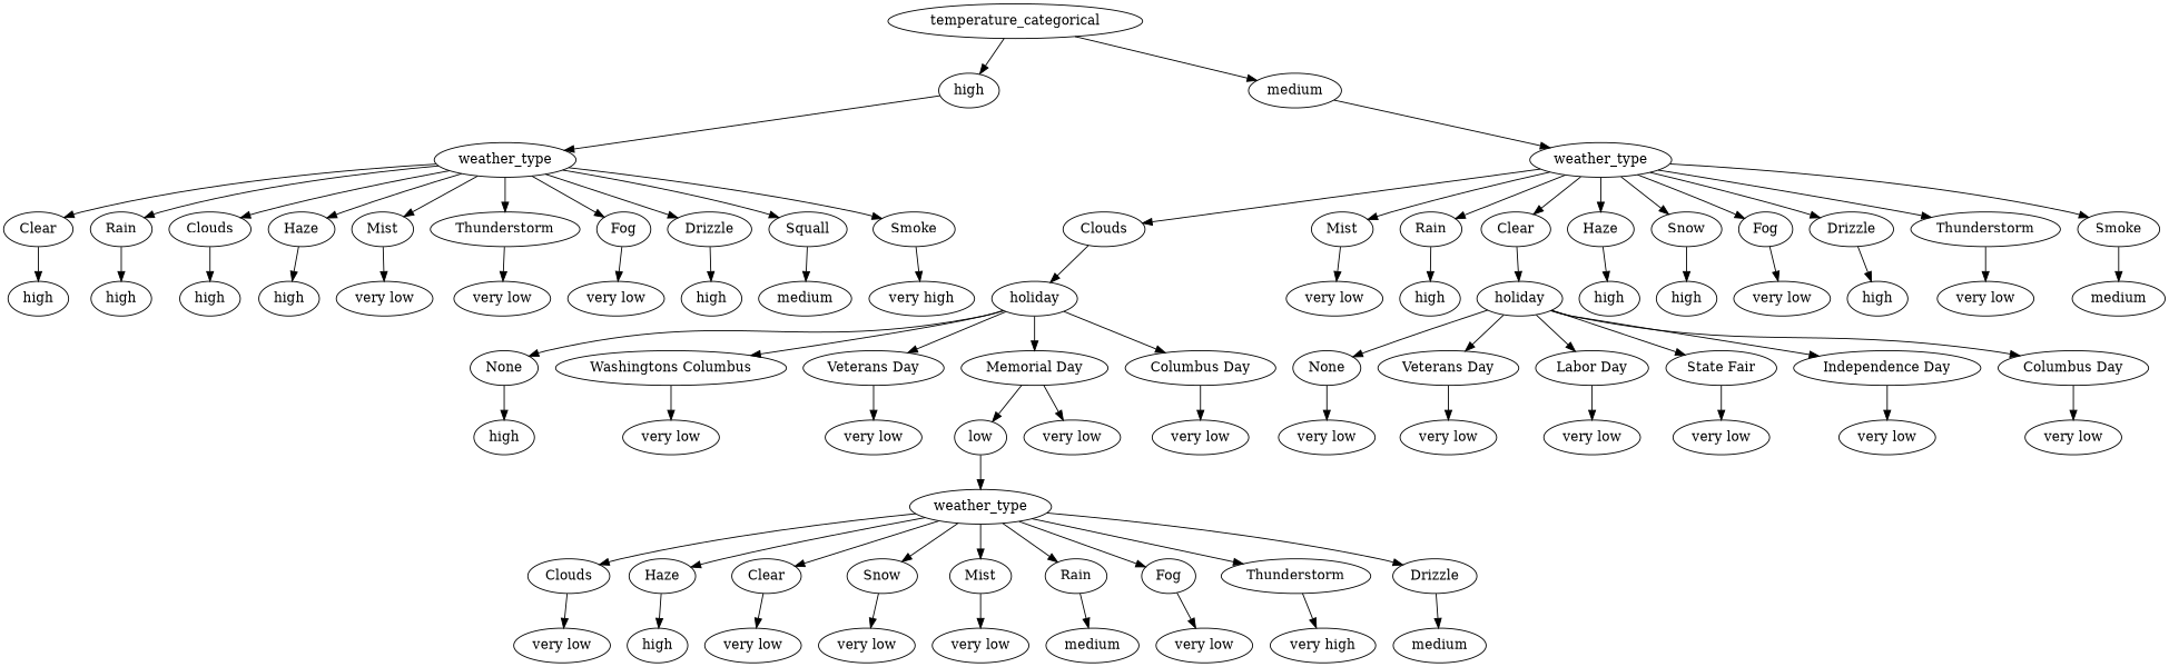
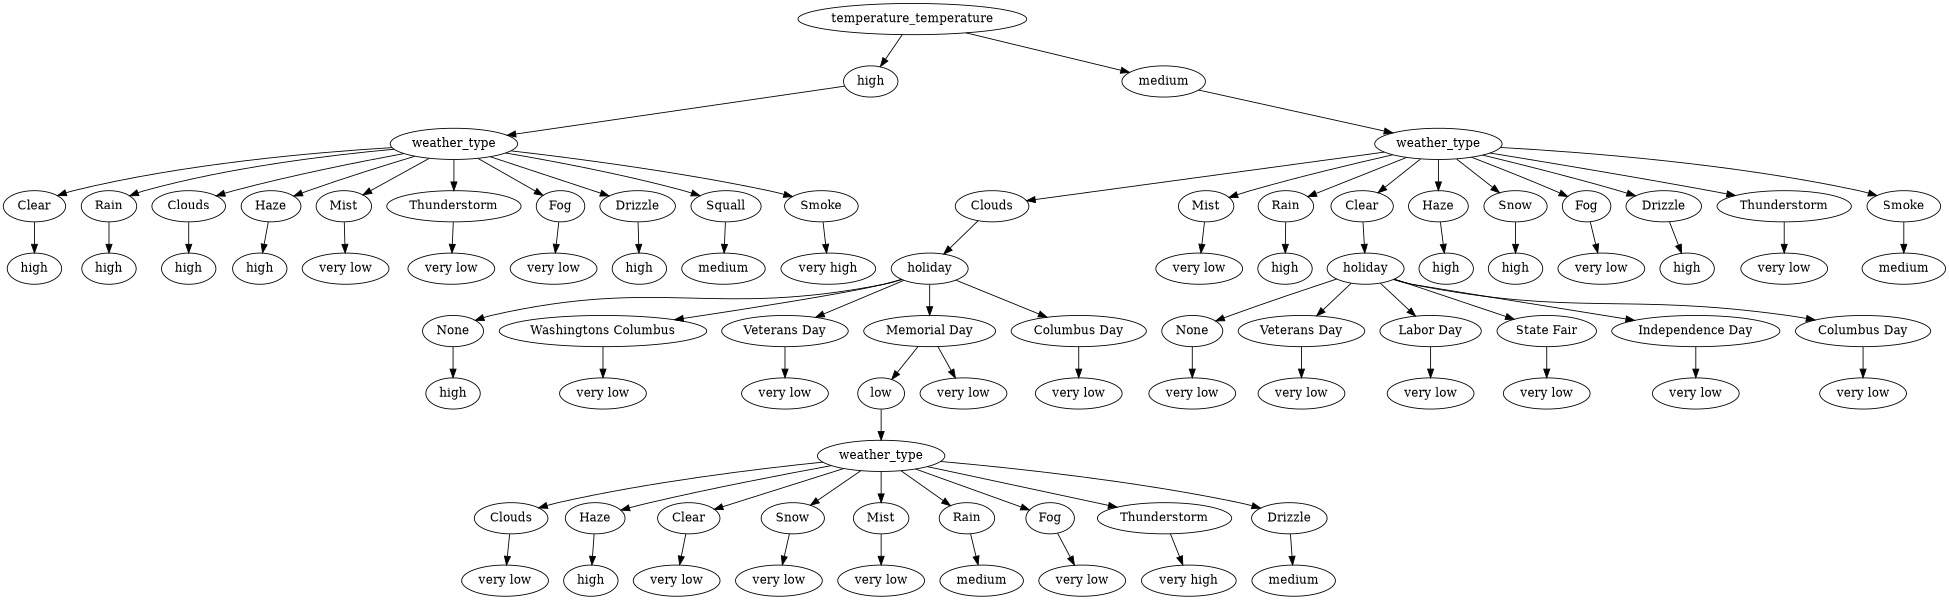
  digraph {
-   n1 [label=temperature_categorical]
+   n1 [label=temperature_temperature]
    n2 [label=high]
    n3 [label=medium]
    n4 [label=low]
    n5 [label=weather_type]
    n6 [label=weather_type]
    n7 [label=weather_type]
    n8 [label=Clouds]
    n9 [label=Haze]
    n10 [label=Clear]
    n11 [label=Snow]
    n12 [label=Mist]
    n13 [label=Rain]
    n14 [label=Fog]
    n15 [label=Thunderstorm]
    n16 [label=Drizzle]
    n17 [label="very low"]
    n18 [label=high]
    n19 [label="very low"]
    n20 [label="very low"]
    n21 [label="very low"]
    n22 [label=medium]
    n23 [label="very low"]
    n24 [label="very high"]
    n25 [label=medium]
    n26 [label=Clear]
    n27 [label=Rain]
    n28 [label=Clouds]
    n29 [label=Haze]
    n30 [label=Mist]
    n31 [label=Thunderstorm]
    n32 [label=Fog]
    n33 [label=Drizzle]
    n34 [label=Squall]
    n35 [label=Smoke]
    n36 [label=high]
    n37 [label=high]
    n38 [label=high]
    n39 [label=high]
    n40 [label="very low"]
    n41 [label="very low"]
    n42 [label="very low"]
    n43 [label=high]
    n44 [label=medium]
    n45 [label="very high"]
    n46 [label=Clouds]
    n47 [label=Mist]
    n48 [label=Rain]
    n49 [label=Clear]
    n50 [label=Haze]
    n51 [label=Snow]
    n52 [label=Fog]
    n53 [label=Drizzle]
    n54 [label=Thunderstorm]
    n55 [label=Smoke]
    n56 [label=holiday]
    n57 [label="very low"]
    n58 [label=high]
    n59 [label=holiday]
    n60 [label=high]
    n61 [label=high]
    n62 [label="very low"]
    n63 [label=high]
    n64 [label="very low"]
    n65 [label=medium]
    n66 [label=None]
    n67 [label="Washingtons Columbus"]
    n68 [label="Veterans Day"]
    n69 [label="Memorial Day"]
    n70 [label="Columbus Day"]
    n71 [label=high]
    n72 [label="very low"]
    n73 [label="very low"]
    n74 [label="very low"]
    n75 [label="very low"]
    n76 [label=None]
    n77 [label="Veterans Day"]
    n78 [label="Labor Day"]
    n79 [label="State Fair"]
    n80 [label="Independence Day"]
    n81 [label="Columbus Day"]
    n82 [label="very low"]
    n83 [label="very low"]
    n84 [label="very low"]
    n85 [label="very low"]
    n86 [label="very low"]
    n87 [label="very low"]
    n1 -> n2
    n1 -> n3
    n2 -> n6
    n3 -> n7
    n4 -> n5
    n5 -> n8
    n5 -> n9
    n5 -> n10
    n5 -> n11
    n5 -> n12
    n5 -> n13
    n5 -> n14
    n5 -> n15
    n5 -> n16
    n6 -> n26
    n6 -> n27
    n6 -> n28
    n6 -> n29
    n6 -> n30
    n6 -> n31
    n6 -> n32
    n6 -> n33
    n6 -> n34
    n6 -> n35
    n7 -> n46
    n7 -> n47
    n7 -> n48
    n7 -> n49
    n7 -> n50
    n7 -> n51
    n7 -> n52
    n7 -> n53
    n7 -> n54
    n7 -> n55
    n8 -> n17
    n9 -> n18
    n10 -> n19
    n11 -> n20
    n12 -> n21
    n13 -> n22
    n14 -> n23
    n15 -> n24
    n16 -> n25
    n26 -> n36
    n27 -> n37
    n28 -> n38
    n29 -> n39
    n30 -> n40
    n31 -> n41
    n32 -> n42
    n33 -> n43
    n34 -> n44
    n35 -> n45
    n46 -> n56
    n47 -> n57
    n48 -> n58
    n49 -> n59
    n50 -> n60
    n51 -> n61
    n52 -> n62
    n53 -> n63
    n54 -> n64
    n55 -> n65
    n56 -> n66
    n56 -> n67
    n56 -> n68
    n56 -> n69
    n56 -> n70
    n59 -> n76
    n59 -> n77
    n59 -> n78
    n59 -> n79
    n59 -> n80
    n59 -> n81
    n66 -> n71
    n67 -> n72
    n68 -> n73
    n69 -> n4
    n69 -> n74
    n70 -> n75
    n76 -> n82
    n77 -> n83
    n78 -> n84
    n79 -> n85
    n80 -> n86
    n81 -> n87
  }
